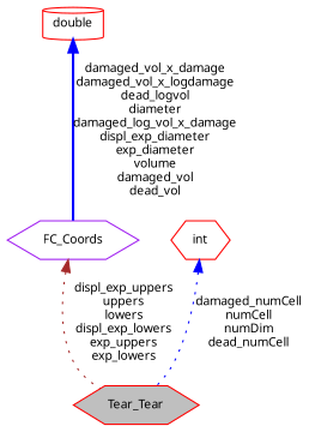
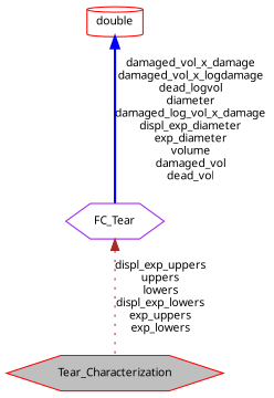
  digraph {
    node [color=red fillcolor=white fontname="FreeSans.ttf" fontsize=10 shape=hexagon style=filled]
    edge [color=blue dir=back fontname="FreeSans.ttf" fontsize=10 labelfontname="FreeSans.ttf" labelfontsize=10 style=dotted]
-   n1 [fillcolor=grey75 fontcolor=black height=0.2 label=Tear_Tear width=0.4]
-   n2 [color=purple height=0.2 label=FC_Coords width=0.4]
+   n1 [fillcolor=grey75 fontcolor=black height=0.2 label=Tear_Characterization width=0.4]
+   n2 [color=purple height=0.2 label=FC_Tear width=0.4]
    n3 [height=0.2 label=double shape=cylinder width=0.4]
-   n4 [height=0.2 label=int width=0.4]
    n2 -> n1 [color=brown label="displ_exp_uppers\nuppers\nlowers\ndispl_exp_lowers\nexp_uppers\nexp_lowers"]
    n3 -> n2 [label="damaged_vol_x_damage\ndamaged_vol_x_logdamage\ndead_logvol\ndiameter\ndamaged_log_vol_x_damage\ndispl_exp_diameter\nexp_diameter\nvolume\ndamaged_vol\ndead_vol" style=bold]
-   n4 -> n1 [label="damaged_numCell\nnumCell\nnumDim\ndead_numCell"]
  }
